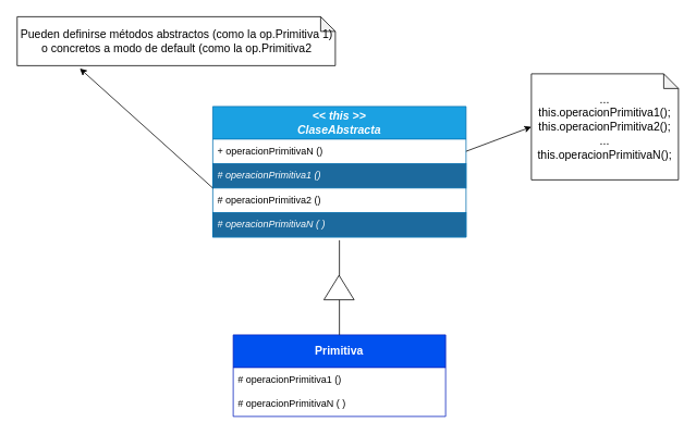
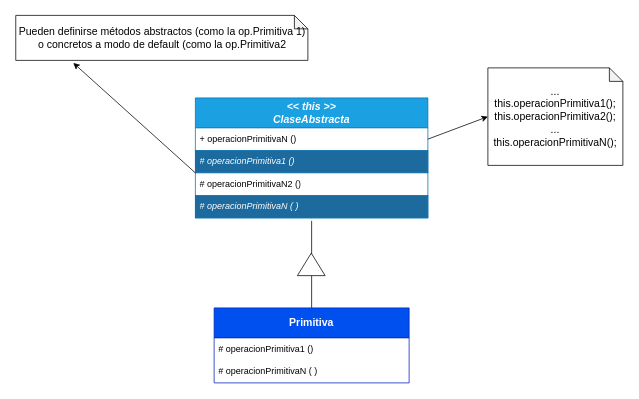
  <mxCell id="0" />
  <mxCell id="1" parent="0" />
  <mxCell id="2" value="&lt;b style=&quot;font-size: 14px;&quot;&gt;&lt;i&gt;&amp;lt;&amp;lt; this &amp;gt;&amp;gt;&lt;br&gt;ClaseAbstracta&lt;/i&gt;&lt;/b&gt;" style="swimlane;fontStyle=0;childLayout=stackLayout;horizontal=1;startSize=40;horizontalStack=0;resizeParent=1;resizeParentMax=0;resizeLast=0;collapsible=1;marginBottom=0;whiteSpace=wrap;html=1;fillColor=#1ba1e2;fontColor=#ffffff;strokeColor=#006EAF;" parent="1" vertex="1"><mxGeometry x="260" y="130" width="310" height="160" as="geometry" /></mxCell>
  <mxCell id="3" value="+ operacionPrimitivaN ()" style="text;strokeColor=none;fillColor=none;align=left;verticalAlign=middle;spacingLeft=4;spacingRight=4;overflow=hidden;points=[[0,0.5],[1,0.5]];portConstraint=eastwest;rotatable=0;whiteSpace=wrap;html=1;" parent="2" vertex="1"><mxGeometry y="40" width="310" height="30" as="geometry" /></mxCell>
  <mxCell id="4" value="# operacionPrimitiva1 ()" style="text;strokeColor=#006EAF;fillColor=#1C6A9E;align=left;verticalAlign=middle;spacingLeft=4;spacingRight=4;overflow=hidden;points=[[0,0.5],[1,0.5]];portConstraint=eastwest;rotatable=0;whiteSpace=wrap;html=1;fontStyle=2;fontColor=#ffffff;" parent="2" vertex="1"><mxGeometry y="70" width="310" height="30" as="geometry" /></mxCell>
- <mxCell id="5" value="# operacionPrimitiva2 ()" style="text;strokeColor=none;fillColor=none;align=left;verticalAlign=middle;spacingLeft=4;spacingRight=4;overflow=hidden;points=[[0,0.5],[1,0.5]];portConstraint=eastwest;rotatable=0;whiteSpace=wrap;html=1;" parent="2" vertex="1"><mxGeometry y="100" width="310" height="30" as="geometry" /></mxCell>
+ <mxCell id="5" value="# operacionPrimitivaN2 ()" style="text;strokeColor=none;fillColor=none;align=left;verticalAlign=middle;spacingLeft=4;spacingRight=4;overflow=hidden;points=[[0,0.5],[1,0.5]];portConstraint=eastwest;rotatable=0;whiteSpace=wrap;html=1;" parent="2" vertex="1"><mxGeometry y="100" width="310" height="30" as="geometry" /></mxCell>
  <mxCell id="6" value="# operacionPrimitivaN ( )" style="text;strokeColor=#006EAF;fillColor=#1C6A9E;align=left;verticalAlign=middle;spacingLeft=4;spacingRight=4;overflow=hidden;points=[[0,0.5],[1,0.5]];portConstraint=eastwest;rotatable=0;whiteSpace=wrap;html=1;fontStyle=2;fontColor=#ffffff;" parent="2" vertex="1"><mxGeometry y="130" width="310" height="30" as="geometry" /></mxCell>
  <mxCell id="7" value="&lt;span style=&quot;font-size: 14px;&quot;&gt;&lt;b&gt;Primitiva&lt;/b&gt;&lt;/span&gt;" style="swimlane;fontStyle=0;childLayout=stackLayout;horizontal=1;startSize=40;horizontalStack=0;resizeParent=1;resizeParentMax=0;resizeLast=0;collapsible=1;marginBottom=0;whiteSpace=wrap;html=1;fillColor=#0050ef;fontColor=#ffffff;strokeColor=#001DBC;" parent="1" vertex="1"><mxGeometry x="285" y="410" width="260" height="100" as="geometry" /></mxCell>
  <mxCell id="8" value="# operacionPrimitiva1 ()" style="text;strokeColor=none;fillColor=none;align=left;verticalAlign=middle;spacingLeft=4;spacingRight=4;overflow=hidden;points=[[0,0.5],[1,0.5]];portConstraint=eastwest;rotatable=0;whiteSpace=wrap;html=1;" parent="7" vertex="1"><mxGeometry y="40" width="260" height="30" as="geometry" /></mxCell>
  <mxCell id="9" value="# operacionPrimitivaN ( )" style="text;strokeColor=none;fillColor=none;align=left;verticalAlign=middle;spacingLeft=4;spacingRight=4;overflow=hidden;points=[[0,0.5],[1,0.5]];portConstraint=eastwest;rotatable=0;whiteSpace=wrap;html=1;" parent="7" vertex="1"><mxGeometry y="70" width="260" height="30" as="geometry" /></mxCell>
  <mxCell id="10" value="" style="endArrow=none;html=1;fontSize=14;exitX=0.5;exitY=0;exitDx=0;exitDy=0;entryX=0.5;entryY=1.133;entryDx=0;entryDy=0;entryPerimeter=0;" parent="1" source="7" target="6" edge="1"><mxGeometry width="50" height="50" relative="1" as="geometry"><mxPoint x="440" y="320" as="sourcePoint" /><mxPoint x="490" y="270" as="targetPoint" /></mxGeometry></mxCell>
  <mxCell id="11" value="Pueden definirse métodos abstractos (como la op.Primitiva 1) o concretos a modo de default (como la op.Primitiva2" style="shape=note;whiteSpace=wrap;html=1;backgroundOutline=1;darkOpacity=0.05;fontSize=14;size=18;" parent="1" vertex="1"><mxGeometry x="20.5" y="20" width="389.5" height="60" as="geometry" /></mxCell>
  <mxCell id="12" value="" style="endArrow=classic;html=1;fontSize=14;entryX=0.197;entryY=1.057;entryDx=0;entryDy=0;entryPerimeter=0;exitX=0;exitY=0;exitDx=0;exitDy=0;exitPerimeter=0;" parent="1" source="5" target="11" edge="1"><mxGeometry width="50" height="50" relative="1" as="geometry"><mxPoint x="440" y="230" as="sourcePoint" /><mxPoint x="490" y="180" as="targetPoint" /></mxGeometry></mxCell>
  <mxCell id="13" value="" style="triangle;whiteSpace=wrap;html=1;fontSize=14;rotation=-90;" parent="1" vertex="1"><mxGeometry x="399.5" y="333.5" width="30" height="37" as="geometry" /></mxCell>
  <mxCell id="14" value="&lt;div style=&quot;&quot;&gt;&lt;span style=&quot;background-color: initial;&quot;&gt;...&lt;/span&gt;&lt;/div&gt;&lt;div style=&quot;&quot;&gt;&lt;span style=&quot;background-color: initial;&quot;&gt;this.operacionPrimitiva1();&lt;/span&gt;&lt;/div&gt;&lt;div style=&quot;&quot;&gt;&lt;span style=&quot;background-color: initial;&quot;&gt;this.operacionPrimitiva2();&lt;/span&gt;&lt;/div&gt;&lt;div style=&quot;&quot;&gt;&lt;span style=&quot;background-color: initial;&quot;&gt;...&lt;/span&gt;&lt;/div&gt;&lt;div style=&quot;&quot;&gt;&lt;span style=&quot;background-color: initial;&quot;&gt;this.operacionPrimitivaN();&lt;/span&gt;&lt;/div&gt;" style="shape=note;whiteSpace=wrap;html=1;backgroundOutline=1;darkOpacity=0.05;fontSize=14;size=18;align=center;" parent="1" vertex="1"><mxGeometry x="650" y="90" width="180" height="130" as="geometry" /></mxCell>
  <mxCell id="15" value="" style="endArrow=classic;html=1;fontSize=14;entryX=0;entryY=0.5;entryDx=0;entryDy=0;entryPerimeter=0;exitX=1;exitY=0.5;exitDx=0;exitDy=0;" parent="1" source="3" target="14" edge="1"><mxGeometry width="50" height="50" relative="1" as="geometry"><mxPoint x="640" y="255" as="sourcePoint" /><mxPoint x="1070" y="250" as="targetPoint" /></mxGeometry></mxCell>
